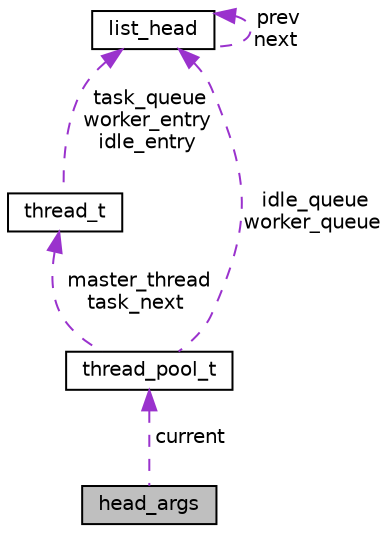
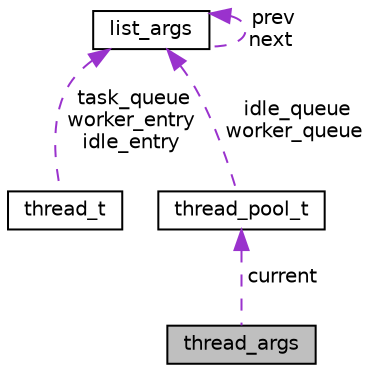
  digraph {
    fontname="DejaVu Sans"
    node [color=black fillcolor=white fontname="DejaVu Sans" fontsize=10 shape=record style=filled]
    edge [color=darkorchid3 dir=back fontname="DejaVu Sans" fontsize=10 labelfontname=Helvetica labelfontsize=10 style=dashed]
-   n1 [fillcolor=grey75 fontcolor=black height=0.2 label=head_args width=0.4]
+   n1 [fillcolor=grey75 fontcolor=black height=0.2 label=thread_args width=0.4]
    n2 [height=0.2 label=thread_t width=0.4]
    n3 [height=0.2 label=thread_pool_t width=0.4]
-   n4 [height=0.2 label=list_head width=0.4]
-   n2 -> n3 [label=" master_thread\ntask_next"]
+   n4 [height=0.2 label=list_args width=0.4]
    n3 -> n1 [label=" current"]
    n4 -> n2 [label=" task_queue\nworker_entry\nidle_entry"]
    n4 -> n3 [label=" idle_queue\nworker_queue"]
    n4 -> n4 [label=" prev\nnext"]
  }
